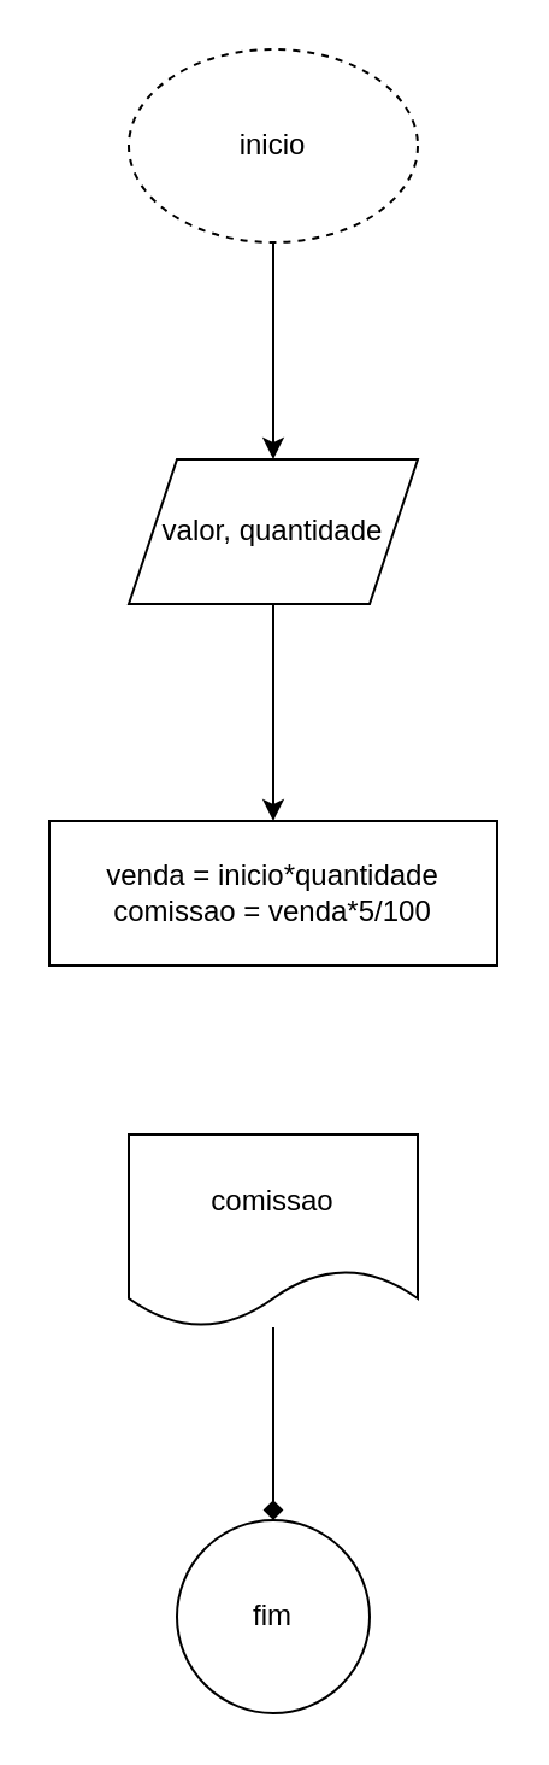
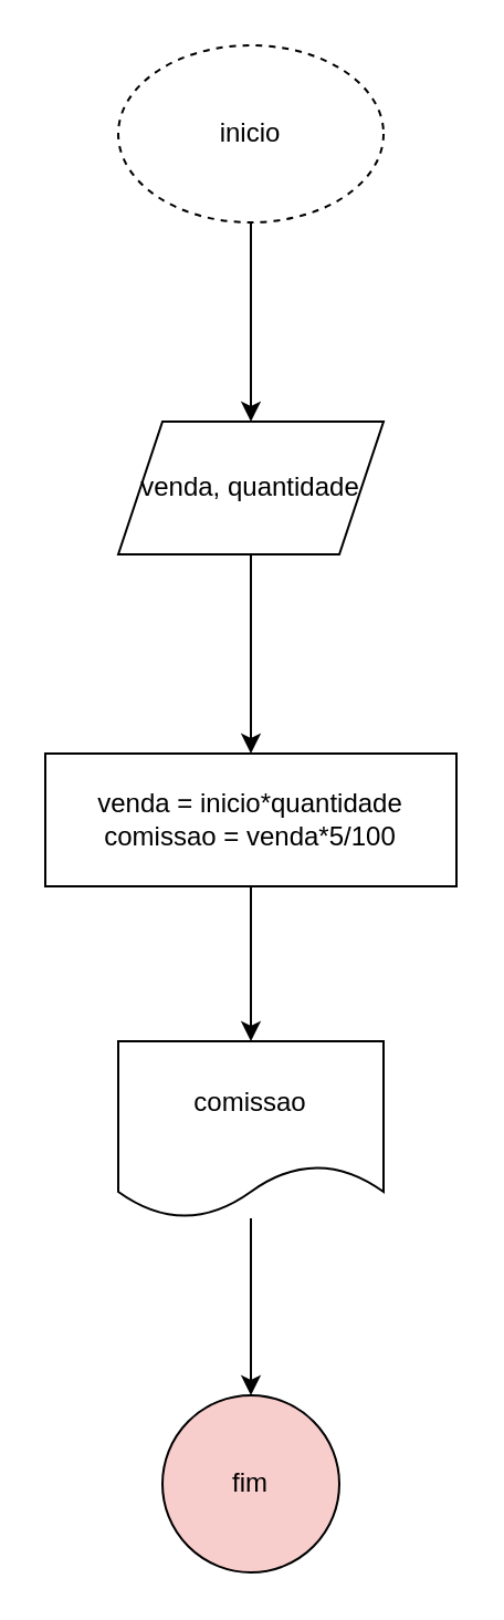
  <mxCell id="0" />
  <mxCell id="1" parent="0" />
  <mxCell id="2" value="" style="edgeStyle=orthogonalEdgeStyle;rounded=0;orthogonalLoop=1;jettySize=auto;html=1;" edge="1" parent="1" source="3" target="5"><mxGeometry relative="1" as="geometry" /></mxCell>
  <mxCell id="3" value="inicio" style="ellipse;whiteSpace=wrap;html=1;dashed=1;" vertex="1" parent="1"><mxGeometry x="53" y="20" width="120" height="80" as="geometry" /></mxCell>
  <mxCell id="4" value="" style="edgeStyle=orthogonalEdgeStyle;rounded=0;orthogonalLoop=1;jettySize=auto;html=1;" edge="1" parent="1" source="5" target="7"><mxGeometry relative="1" as="geometry" /></mxCell>
- <mxCell id="5" value="valor, quantidade" style="shape=parallelogram;perimeter=parallelogramPerimeter;whiteSpace=wrap;html=1;fixedSize=1;" vertex="1" parent="1"><mxGeometry x="53" y="190" width="120" height="60" as="geometry" /></mxCell>
+ <mxCell id="5" value="venda, quantidade" style="shape=parallelogram;perimeter=parallelogramPerimeter;whiteSpace=wrap;html=1;fixedSize=1;" vertex="1" parent="1"><mxGeometry x="53" y="190" width="120" height="60" as="geometry" /></mxCell>
+ <mxCell id="6" value="" style="edgeStyle=orthogonalEdgeStyle;rounded=0;orthogonalLoop=1;jettySize=auto;html=1;" edge="1" parent="1" source="7" target="9"><mxGeometry relative="1" as="geometry" /></mxCell>
  <mxCell id="7" value="venda = inicio*quantidade&lt;div&gt;comissao = venda*5/100&lt;/div&gt;" style="whiteSpace=wrap;html=1;" vertex="1" parent="1"><mxGeometry x="20" y="340" width="186" height="60" as="geometry" /></mxCell>
- <mxCell id="8" value="" style="edgeStyle=orthogonalEdgeStyle;rounded=0;orthogonalLoop=1;jettySize=auto;html=1;endArrow=diamond;" edge="1" parent="1" source="9" target="10"><mxGeometry relative="1" as="geometry" /></mxCell>
+ <mxCell id="8" value="" style="edgeStyle=orthogonalEdgeStyle;rounded=0;orthogonalLoop=1;jettySize=auto;html=1;" edge="1" parent="1" source="9" target="10"><mxGeometry relative="1" as="geometry" /></mxCell>
  <mxCell id="9" value="comissao" style="shape=document;whiteSpace=wrap;html=1;boundedLbl=1;" vertex="1" parent="1"><mxGeometry x="53" y="470" width="120" height="80" as="geometry" /></mxCell>
- <mxCell id="10" value="fim" style="ellipse;whiteSpace=wrap;html=1;" vertex="1" parent="1"><mxGeometry x="73" y="630" width="80" height="80" as="geometry" /></mxCell>
+ <mxCell id="10" value="fim" style="ellipse;whiteSpace=wrap;html=1;fillColor=#f8cecc;" vertex="1" parent="1"><mxGeometry x="73" y="630" width="80" height="80" as="geometry" /></mxCell>
